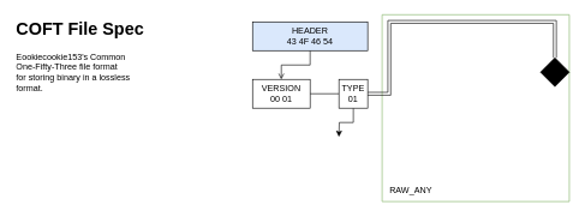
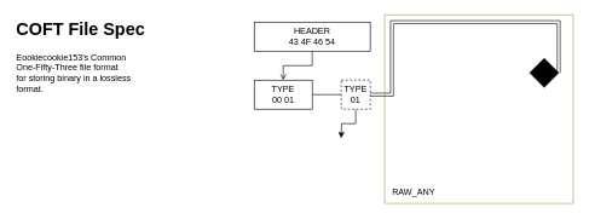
  <mxCell id="0" />
  <mxCell id="1" parent="0" />
  <mxCell id="2" value="" style="swimlane;startSize=0;fillColor=#d5e8d4;strokeColor=#82b366;fillStyle=hatch;" vertex="1" parent="1"><mxGeometry x="530" y="20" width="260" height="260" as="geometry" /></mxCell>
- <mxCell id="3" value="&lt;span style=&quot;background-color: transparent; color: light-dark(rgb(0, 0, 0), rgb(255, 255, 255));&quot;&gt;01&lt;/span&gt;" style="rhombus;whiteSpace=wrap;html=1;gradientColor=light-dark(#82b366, #295a0d);" vertex="1" parent="2"><mxGeometry x="220" y="60" width="40" height="40" as="geometry" /></mxCell>
+ <mxCell id="3" value="&lt;span style=&quot;background-color: transparent; color: light-dark(rgb(0, 0, 0), rgb(255, 255, 255));&quot;&gt;01&lt;/span&gt;" style="rhombus;whiteSpace=wrap;html=1;gradientColor=light-dark(#82b366, #295a0d);" vertex="1" parent="2"><mxGeometry x="200" y="60" width="40" height="40" as="geometry" /></mxCell>
  <mxCell id="4" value="RAW_ANY" style="text;html=1;align=center;verticalAlign=middle;whiteSpace=wrap;rounded=0;rotation=0;shadow=0;" vertex="1" parent="2"><mxGeometry x="10" y="240" width="60" height="10" as="geometry" /></mxCell>
  <mxCell id="5" value="" style="edgeStyle=orthogonalEdgeStyle;rounded=0;orthogonalLoop=1;jettySize=auto;html=1;endArrow=open;" edge="1" parent="1" source="6" target="8"><mxGeometry relative="1" as="geometry" /></mxCell>
- <mxCell id="6" value="HEADER&lt;div&gt;&lt;span style=&quot;background-color: transparent; color: light-dark(rgb(0, 0, 0), rgb(255, 255, 255));&quot; class=&quot;hljs-number&quot;&gt;43&lt;/span&gt;&lt;span style=&quot;background-color: transparent; color: light-dark(rgb(0, 0, 0), rgb(255, 255, 255));&quot;&gt; &lt;/span&gt;&lt;span style=&quot;background-color: transparent; color: light-dark(rgb(0, 0, 0), rgb(255, 255, 255));&quot; class=&quot;hljs-number&quot;&gt;4F&lt;/span&gt;&lt;span style=&quot;background-color: transparent; color: light-dark(rgb(0, 0, 0), rgb(255, 255, 255));&quot;&gt; &lt;/span&gt;&lt;span style=&quot;background-color: transparent; color: light-dark(rgb(0, 0, 0), rgb(255, 255, 255));&quot; class=&quot;hljs-number&quot;&gt;46&lt;/span&gt;&lt;span style=&quot;background-color: transparent; color: light-dark(rgb(0, 0, 0), rgb(255, 255, 255));&quot;&gt; &lt;/span&gt;&lt;span style=&quot;background-color: transparent; color: light-dark(rgb(0, 0, 0), rgb(255, 255, 255));&quot; class=&quot;hljs-number&quot;&gt;54&lt;/span&gt;&lt;/div&gt;" style="rounded=0;whiteSpace=wrap;html=1;fillColor=#dae8fc;" vertex="1" parent="1"><mxGeometry x="350" y="30" width="160" height="40" as="geometry" /></mxCell>
+ <mxCell id="6" value="HEADER&lt;div&gt;&lt;span style=&quot;background-color: transparent; color: light-dark(rgb(0, 0, 0), rgb(255, 255, 255));&quot; class=&quot;hljs-number&quot;&gt;43&lt;/span&gt;&lt;span style=&quot;background-color: transparent; color: light-dark(rgb(0, 0, 0), rgb(255, 255, 255));&quot;&gt; &lt;/span&gt;&lt;span style=&quot;background-color: transparent; color: light-dark(rgb(0, 0, 0), rgb(255, 255, 255));&quot; class=&quot;hljs-number&quot;&gt;4F&lt;/span&gt;&lt;span style=&quot;background-color: transparent; color: light-dark(rgb(0, 0, 0), rgb(255, 255, 255));&quot;&gt; &lt;/span&gt;&lt;span style=&quot;background-color: transparent; color: light-dark(rgb(0, 0, 0), rgb(255, 255, 255));&quot; class=&quot;hljs-number&quot;&gt;46&lt;/span&gt;&lt;span style=&quot;background-color: transparent; color: light-dark(rgb(0, 0, 0), rgb(255, 255, 255));&quot;&gt; &lt;/span&gt;&lt;span style=&quot;background-color: transparent; color: light-dark(rgb(0, 0, 0), rgb(255, 255, 255));&quot; class=&quot;hljs-number&quot;&gt;54&lt;/span&gt;&lt;/div&gt;" style="rounded=0;whiteSpace=wrap;html=1;" vertex="1" parent="1"><mxGeometry x="350" y="30" width="160" height="40" as="geometry" /></mxCell>
  <mxCell id="7" value="" style="edgeStyle=orthogonalEdgeStyle;rounded=0;orthogonalLoop=1;jettySize=auto;html=1;endArrow=none;" edge="1" parent="1" source="8" target="10"><mxGeometry relative="1" as="geometry" /></mxCell>
- <mxCell id="8" value="VERSION&lt;div&gt;00 01&lt;/div&gt;" style="whiteSpace=wrap;html=1;rounded=0;" vertex="1" parent="1"><mxGeometry x="350" y="110" width="80" height="40" as="geometry" /></mxCell>
+ <mxCell id="8" value="TYPE&lt;div&gt;00 01&lt;/div&gt;" style="whiteSpace=wrap;html=1;rounded=0;" vertex="1" parent="1"><mxGeometry x="350" y="110" width="80" height="40" as="geometry" /></mxCell>
  <mxCell id="9" style="edgeStyle=orthogonalEdgeStyle;rounded=0;orthogonalLoop=1;jettySize=auto;html=1;entryX=0.5;entryY=0;entryDx=0;entryDy=0;" edge="1" parent="1" source="10"><mxGeometry relative="1" as="geometry"><mxPoint x="470" y="190" as="targetPoint" /></mxGeometry></mxCell>
- <mxCell id="10" value="TYPE&lt;div&gt;01&lt;/div&gt;" style="whiteSpace=wrap;html=1;rounded=0;" vertex="1" parent="1"><mxGeometry x="470" y="110" width="40" height="40" as="geometry" /></mxCell>
+ <mxCell id="10" value="TYPE&lt;div&gt;01&lt;/div&gt;" style="whiteSpace=wrap;html=1;rounded=0;dashed=1;" vertex="1" parent="1"><mxGeometry x="470" y="110" width="40" height="40" as="geometry" /></mxCell>
  <mxCell id="11" style="edgeStyle=orthogonalEdgeStyle;rounded=0;orthogonalLoop=1;jettySize=auto;html=1;shape=link;strokeWidth=1;" edge="1" parent="1" source="10" target="3"><mxGeometry relative="1" as="geometry"><mxPoint x="750" y="50" as="targetPoint" /><Array as="points"><mxPoint x="540" y="130" /><mxPoint x="540" y="30" /><mxPoint x="770" y="30" /></Array></mxGeometry></mxCell>
  <mxCell id="12" value="&lt;h1 style=&quot;margin-top: 0px;&quot;&gt;COFT File Spec&lt;/h1&gt;&lt;p&gt;&lt;span style=&quot;background-color: transparent; color: light-dark(rgb(0, 0, 0), rgb(255, 255, 255));&quot;&gt;Eookiecookie153's&amp;nbsp;&lt;/span&gt;Common One-Fifty-Three &lt;span style=&quot;background-color: transparent; color: light-dark(rgb(0, 0, 0), rgb(255, 255, 255));&quot;&gt;file format for&amp;nbsp;&lt;/span&gt;&lt;span style=&quot;background-color: transparent; color: light-dark(rgb(0, 0, 0), rgb(255, 255, 255));&quot;&gt;storing binary in a lossless format.&lt;/span&gt;&lt;/p&gt;" style="text;html=1;whiteSpace=wrap;overflow=hidden;rounded=0;" vertex="1" parent="1"><mxGeometry x="20" y="20" width="180" height="120" as="geometry" /></mxCell>
